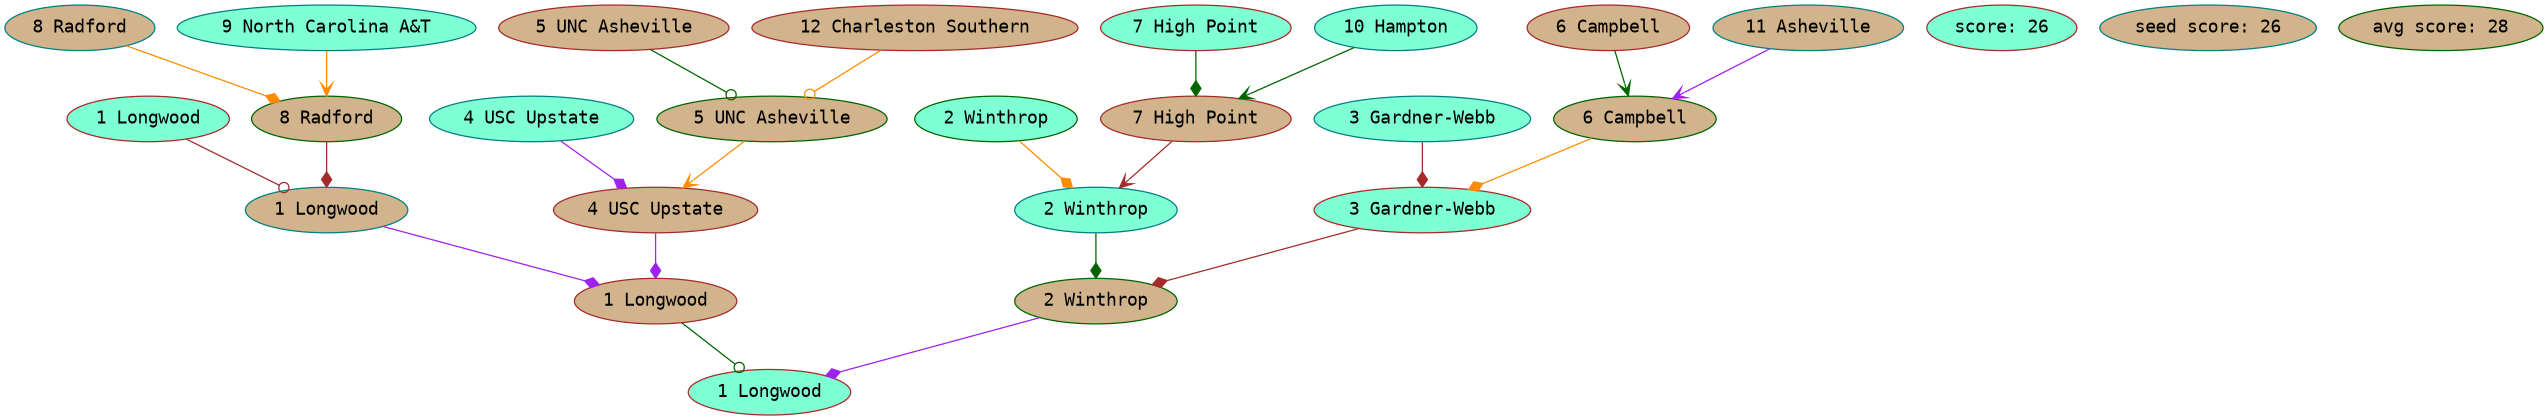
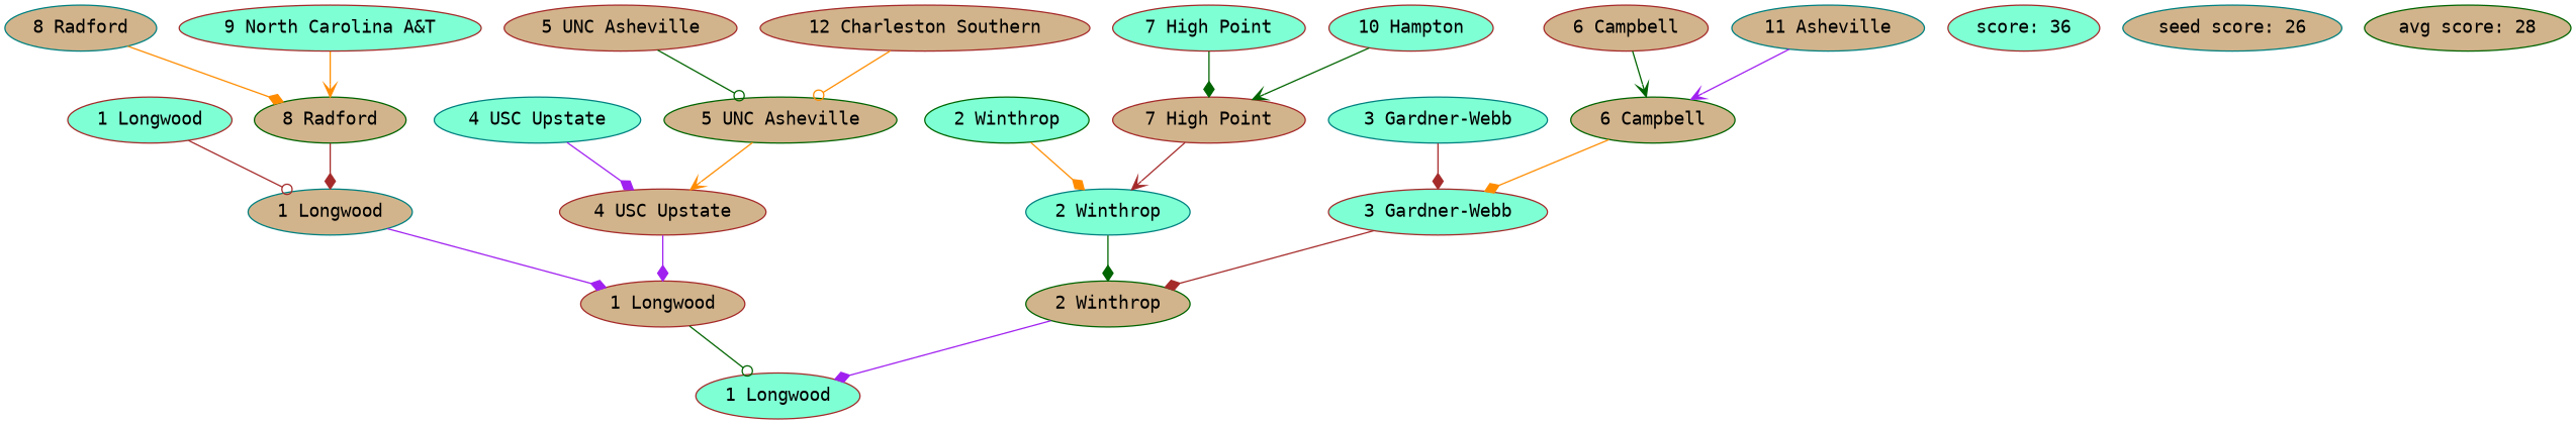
  digraph {
    fontname="DejaVu Sans Mono"
    rankdir=TB
    node [color=brown fillcolor=tan fontname="DejaVu Sans Mono" style=filled]
    edge [arrowhead=diamond color=darkgreen fontname="DejaVu Sans Mono"]
    n1 [fillcolor=aquamarine label="1 Longwood"]
    n2 [label="1 Longwood"]
    n3 [color=teal label="1 Longwood"]
    n4 [fillcolor=aquamarine label="1 Longwood"]
    n5 [color=darkgreen label="8 Radford"]
    n6 [color=teal label="8 Radford"]
-   n7 [color=teal fillcolor=aquamarine label="9 North Carolina A&T"]
+   n7 [fillcolor=aquamarine label="9 North Carolina A&T"]
    n8 [label="4 USC Upstate"]
    n9 [color=teal fillcolor=aquamarine label="4 USC Upstate"]
    n10 [color=darkgreen label="5 UNC Asheville"]
    n11 [label="5 UNC Asheville"]
    n12 [label="12 Charleston Southern"]
    n13 [color=darkgreen label="2 Winthrop"]
    n14 [color=teal fillcolor=aquamarine label="2 Winthrop"]
    n15 [color=darkgreen fillcolor=aquamarine label="2 Winthrop"]
    n16 [label="7 High Point"]
    n17 [fillcolor=aquamarine label="7 High Point"]
-   n18 [color=teal fillcolor=aquamarine label="10 Hampton"]
+   n18 [fillcolor=aquamarine label="10 Hampton"]
    n19 [fillcolor=aquamarine label="3 Gardner-Webb"]
    n20 [color=teal fillcolor=aquamarine label="3 Gardner-Webb"]
    n21 [color=darkgreen label="6 Campbell"]
    n22 [label="6 Campbell"]
    n23 [color=teal label="11 Asheville"]
-   n24 [fillcolor=aquamarine label="score: 26"]
+   n24 [fillcolor=aquamarine label="score: 36"]
    n25 [color=teal label="seed score: 26"]
    n26 [color=darkgreen label="avg score: 28"]
    n2 -> n1 [arrowhead=odot]
    n3 -> n2 [color=purple]
    n4 -> n3 [arrowhead=odot color=brown]
    n5 -> n3 [color=brown]
    n6 -> n5 [color=darkorange]
    n7 -> n5 [arrowhead=vee color=darkorange]
    n8 -> n2 [color=purple]
    n9 -> n8 [color=purple]
    n10 -> n8 [arrowhead=vee color=darkorange]
    n11 -> n10 [arrowhead=odot]
    n12 -> n10 [arrowhead=odot color=darkorange]
    n13 -> n1 [color=purple]
    n14 -> n13
    n15 -> n14 [color=darkorange]
    n16 -> n14 [arrowhead=vee color=brown]
    n17 -> n16
    n18 -> n16 [arrowhead=vee]
    n19 -> n13 [color=brown]
    n20 -> n19 [color=brown]
    n21 -> n19 [color=darkorange]
    n22 -> n21 [arrowhead=vee]
    n23 -> n21 [arrowhead=vee color=purple]
  }
